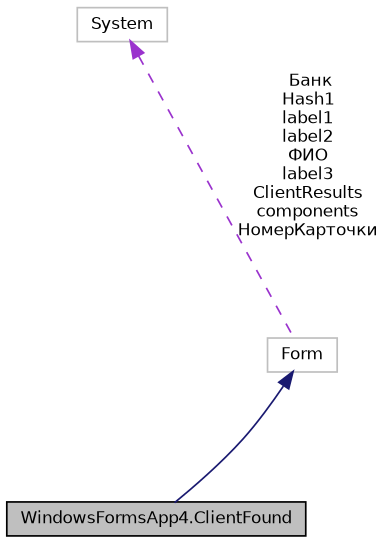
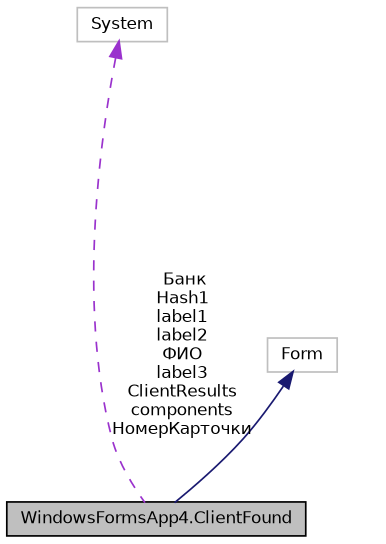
  digraph {
    node [color=grey75 fillcolor=white fontname=Helvetica fontsize=10 shape=record style=filled]
    edge [dir=back fontname=Helvetica fontsize=10 labelfontname=Helvetica labelfontsize=10]
    n1 [color=black fillcolor=grey75 fontcolor=black height=0.2 label="WindowsFormsApp4.ClientFound" width=0.4]
    n2 [height=0.2 label=Form width=0.4]
    n3 [height=0.2 label=System width=0.4]
    n2 -> n1 [color=midnightblue style=solid]
-   n3 -> n2 [color=darkorchid3 label=" Банк\nHash1\nlabel1\nlabel2\nФИО\nlabel3\nClientResults\ncomponents\nНомерКарточки" style=dashed]
+   n3 -> n1 [color=darkorchid3 label=" Банк\nHash1\nlabel1\nlabel2\nФИО\nlabel3\nClientResults\ncomponents\nНомерКарточки" style=dashed]
  }
